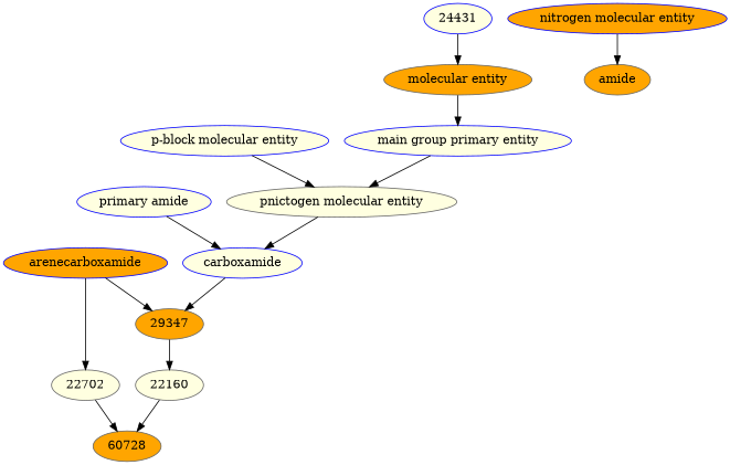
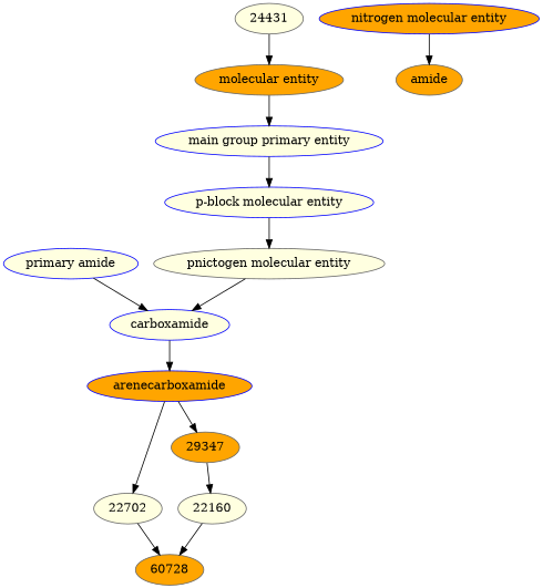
  digraph {
    node [color=gray40 fillcolor=lightyellow style=filled]
    n1 [fillcolor=orange label=60728]
    n2 [label=22702]
    n3 [label=22160]
    n4 [color=blue fillcolor=orange label=arenecarboxamide]
    n5 [fillcolor=orange label=29347]
    n6 [color=blue label=carboxamide]
    n7 [color=blue label="primary amide"]
    n8 [fillcolor=orange label=amide]
    n9 [color=blue fillcolor=orange label="nitrogen molecular entity"]
    n10 [label="pnictogen molecular entity"]
    n11 [color=blue label="p-block molecular entity"]
    n12 [color=blue label="main group primary entity"]
    n13 [fillcolor=orange label="molecular entity"]
-   n14 [color=blue label=24431]
+   n14 [label=24431]
    n2 -> n1
    n3 -> n1
    n4 -> n2
    n4 -> n5
    n5 -> n3
-   n6 -> n5
+   n6 -> n4
    n7 -> n6
    n9 -> n8
    n10 -> n6
    n11 -> n10
-   n12 -> n10
+   n12 -> n11
    n13 -> n12
    n14 -> n13
  }
